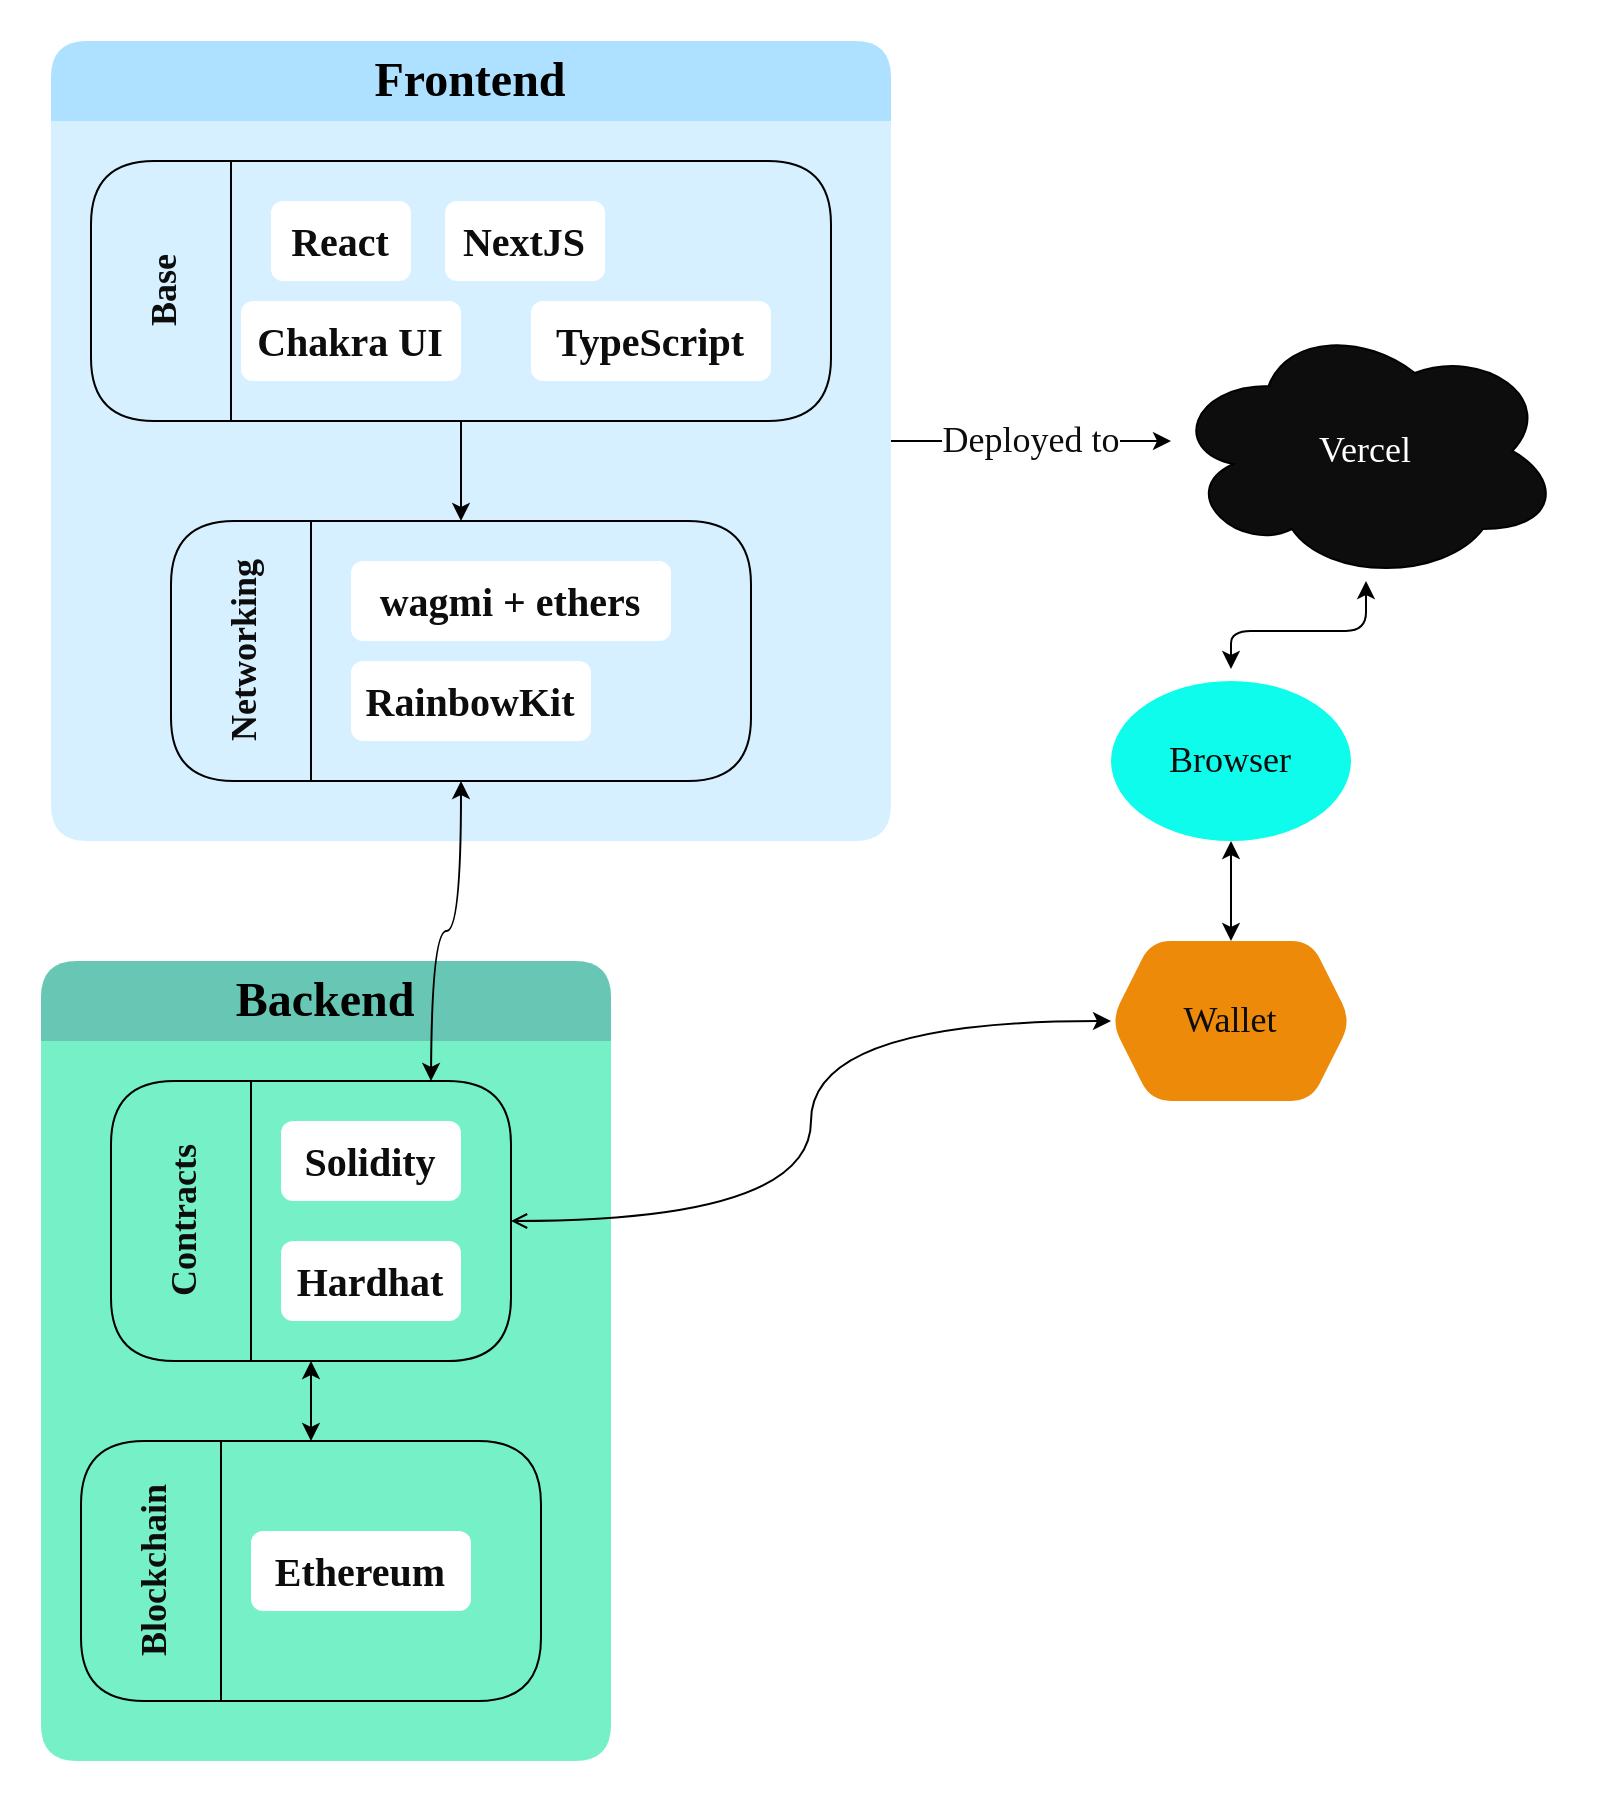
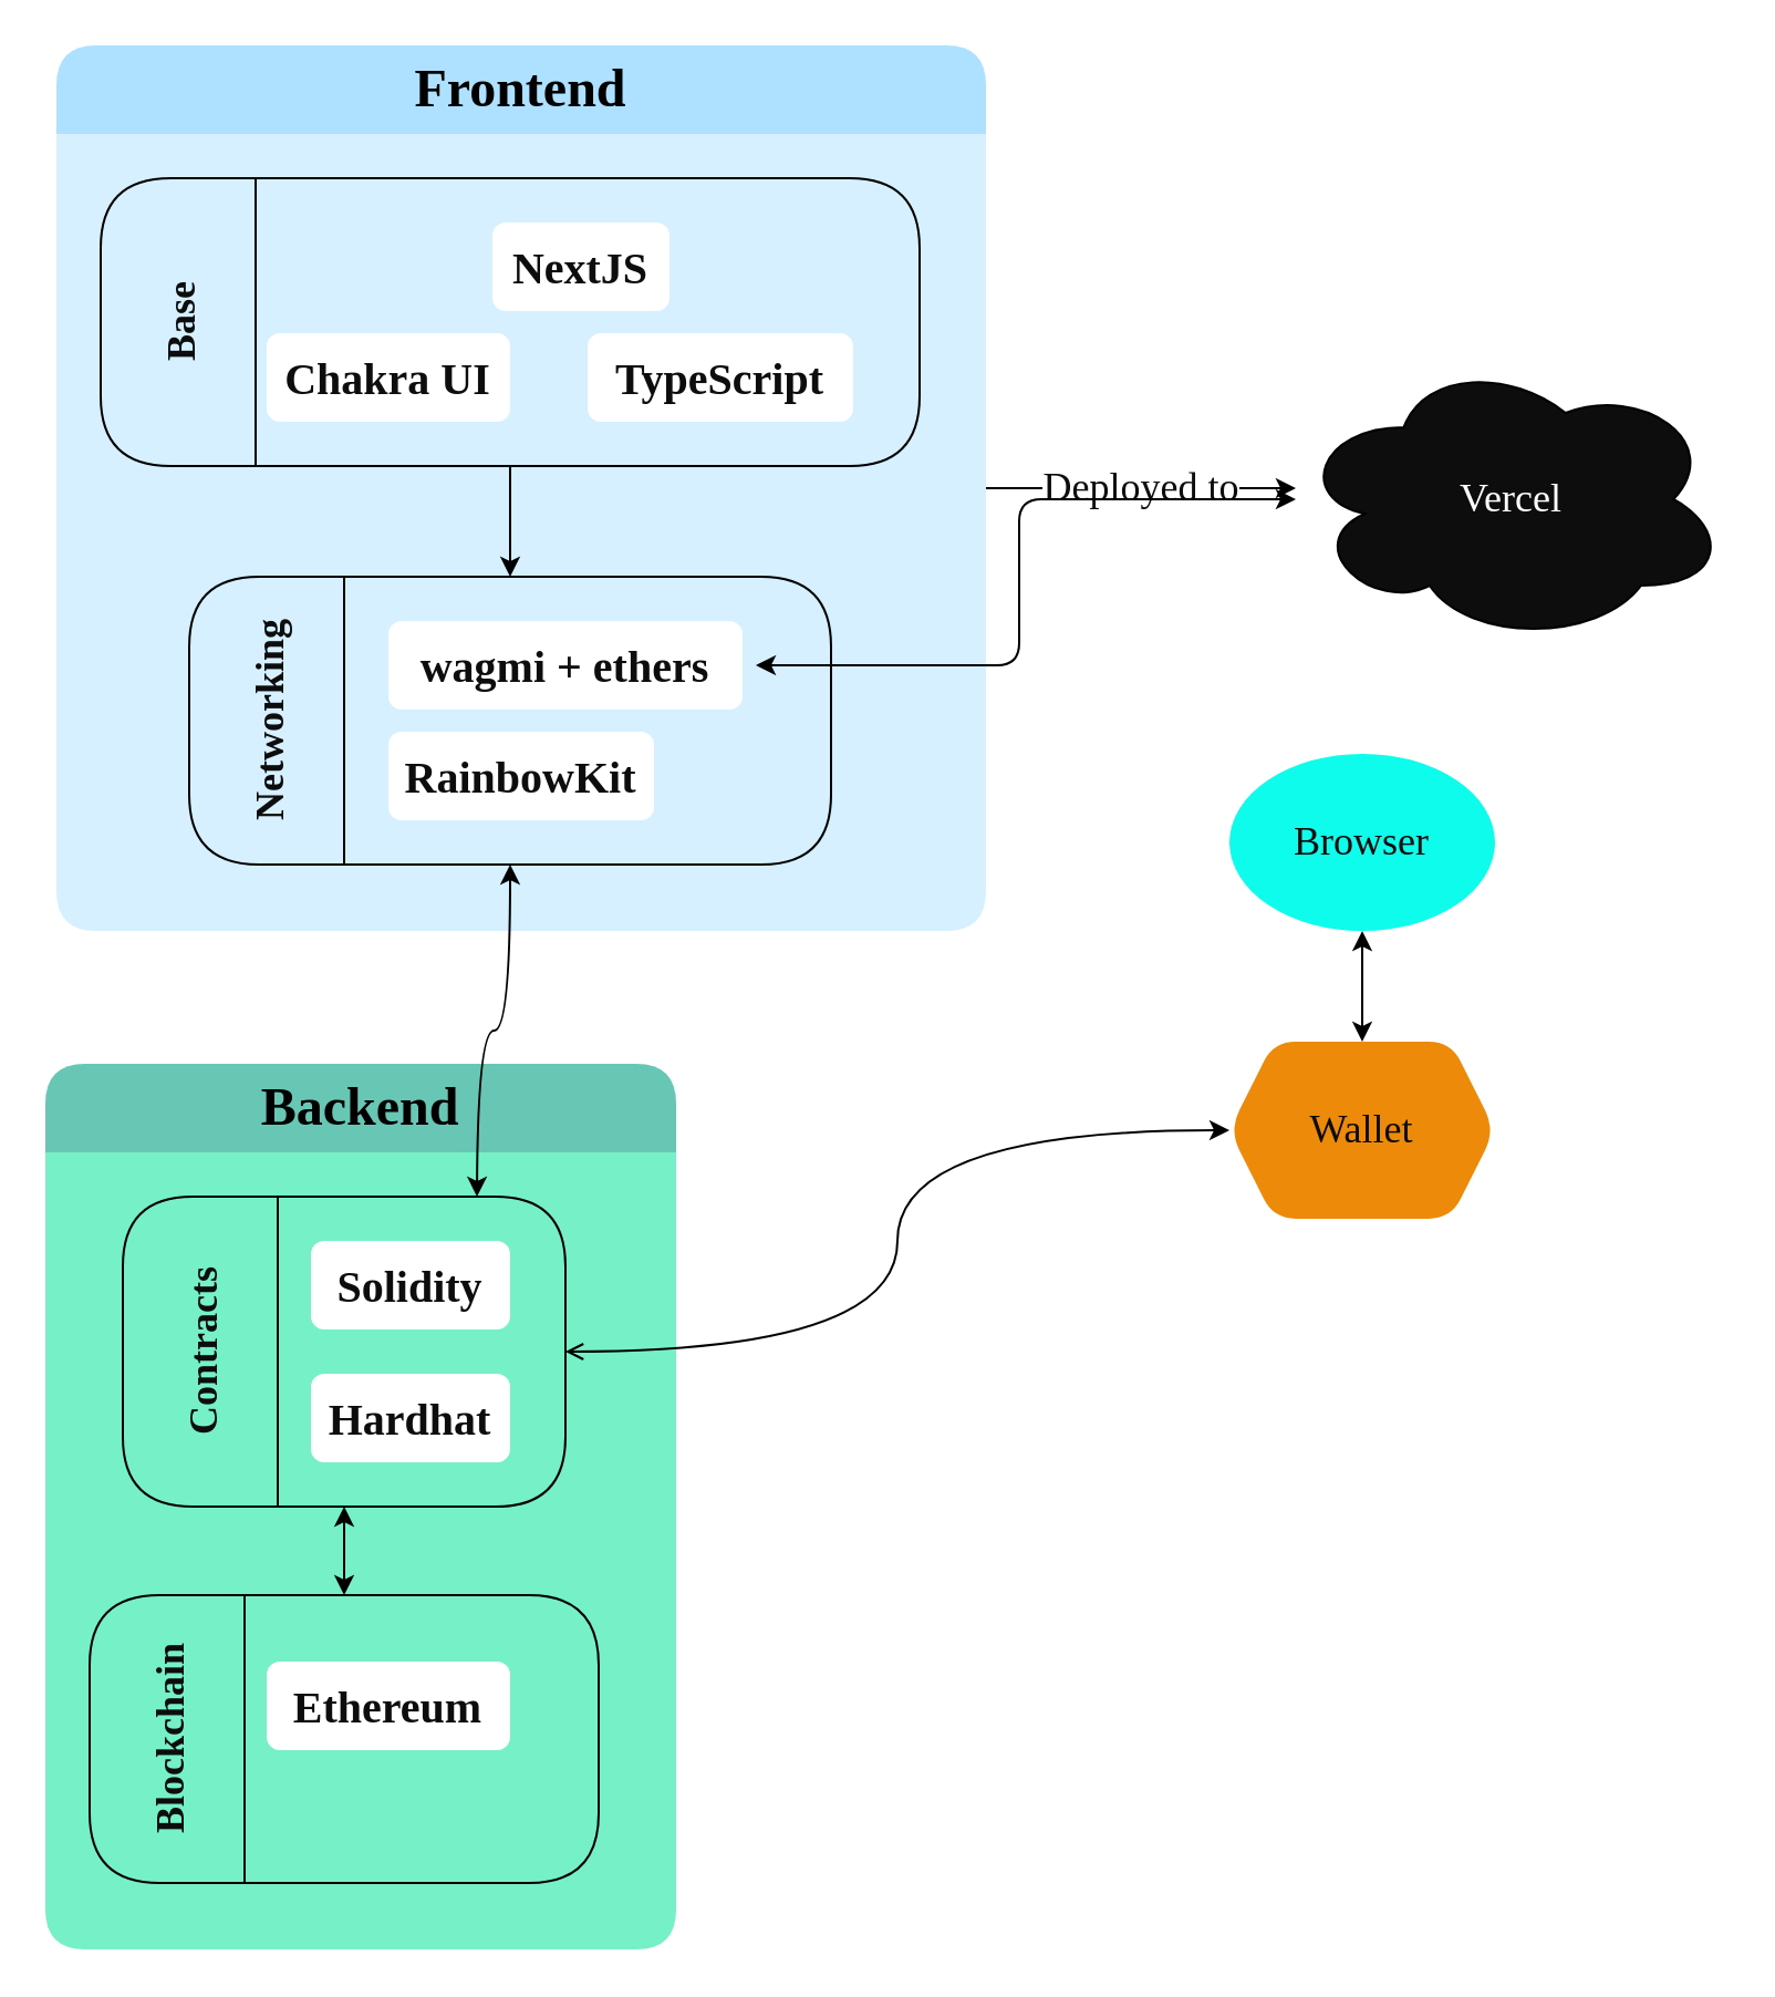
  <mxCell id="0" />
  <mxCell id="1" parent="0" />
  <mxCell id="2" value="Deployed to" style="edgeStyle=orthogonalEdgeStyle;rounded=0;orthogonalLoop=1;jettySize=auto;html=1;fontFamily=Sofia Sans;fontSource=https%3A%2F%2Ffonts.googleapis.com%2Fcss%3Ffamily%3DSofia%2BSans;fontSize=18;fontColor=#0D0D0D;" edge="1" parent="1" source="3"><mxGeometry relative="1" as="geometry"><mxPoint x="585" y="220" as="targetPoint" /></mxGeometry></mxCell>
  <mxCell id="3" value="Frontend" style="swimlane;whiteSpace=wrap;html=1;fillColor=#ADE1FF;swimlaneFillColor=#D6F0FF;strokeColor=none;swimlaneLine=0;fontFamily=Sofia Sans;fontSource=https%3A%2F%2Ffonts.googleapis.com%2Fcss%3Ffamily%3DSofia%2BSans;fontSize=24;startSize=40;movable=1;resizable=1;rotatable=1;deletable=1;editable=1;connectable=1;rounded=1;autosize=1;" vertex="1" parent="1"><mxGeometry x="25" y="20" width="420" height="400" as="geometry" /></mxCell>
  <mxCell id="4" value="&lt;font style=&quot;font-size: 18px;&quot;&gt;Base&lt;/font&gt;" style="swimlane;horizontal=0;whiteSpace=wrap;html=1;rounded=1;shadow=0;glass=0;comic=0;sketch=0;fontFamily=Sofia Sans;fontSource=https%3A%2F%2Ffonts.googleapis.com%2Fcss%3Ffamily%3DSofia%2BSans;fontSize=24;fontColor=#0D0D0D;fillColor=none;gradientColor=none;startSize=70;movable=1;resizable=1;rotatable=1;deletable=1;editable=1;connectable=1;" vertex="1" parent="3"><mxGeometry x="20" y="60" width="370" height="130" as="geometry" /></mxCell>
  <mxCell id="5" value="&lt;font color=&quot;#0d0d0d&quot;&gt;NextJS&lt;/font&gt;" style="rounded=1;whiteSpace=wrap;shadow=0;glass=0;sketch=0;fillColor=#FFFFFF;gradientColor=none;strokeColor=none;fontFamily=Sofia Sans;fontSource=https%3A%2F%2Ffonts.googleapis.com%2Fcss%3Ffamily%3DSofia%2BSans;fontSize=20;fontStyle=1;html=1;" vertex="1" parent="4"><mxGeometry x="177" y="20" width="80" height="40" as="geometry" /></mxCell>
- <mxCell id="6" value="&lt;font color=&quot;#0d0d0d&quot;&gt;React&lt;/font&gt;" style="rounded=1;whiteSpace=wrap;shadow=0;glass=0;sketch=0;fillColor=#FFFFFF;gradientColor=none;strokeColor=none;fontFamily=Sofia Sans;fontSource=https%3A%2F%2Ffonts.googleapis.com%2Fcss%3Ffamily%3DSofia%2BSans;fontSize=20;fontStyle=1;html=1;" vertex="1" parent="4"><mxGeometry x="90" y="20" width="70" height="40" as="geometry" /></mxCell>
  <mxCell id="7" value="&lt;font color=&quot;#0d0d0d&quot;&gt;Chakra UI&lt;/font&gt;" style="rounded=1;whiteSpace=wrap;shadow=0;glass=0;sketch=0;fillColor=#FFFFFF;gradientColor=none;strokeColor=none;fontFamily=Sofia Sans;fontSource=https%3A%2F%2Ffonts.googleapis.com%2Fcss%3Ffamily%3DSofia%2BSans;fontSize=20;fontStyle=1;html=1;" vertex="1" parent="4"><mxGeometry x="75" y="70" width="110" height="40" as="geometry" /></mxCell>
  <mxCell id="8" value="&lt;font color=&quot;#0d0d0d&quot;&gt;TypeScript&lt;br&gt;&lt;/font&gt;" style="rounded=1;whiteSpace=wrap;shadow=0;glass=0;sketch=0;fillColor=#FFFFFF;gradientColor=none;strokeColor=none;fontFamily=Sofia Sans;fontSource=https%3A%2F%2Ffonts.googleapis.com%2Fcss%3Ffamily%3DSofia%2BSans;fontSize=20;fontStyle=1;html=1;" vertex="1" parent="4"><mxGeometry x="220" y="70" width="120" height="40" as="geometry" /></mxCell>
  <mxCell id="9" value="&lt;font style=&quot;font-size: 18px;&quot;&gt;Networking&lt;/font&gt;" style="swimlane;horizontal=0;whiteSpace=wrap;html=1;rounded=1;shadow=0;glass=0;comic=0;sketch=0;fontFamily=Sofia Sans;fontSource=https%3A%2F%2Ffonts.googleapis.com%2Fcss%3Ffamily%3DSofia%2BSans;fontSize=24;fontColor=#0D0D0D;fillColor=none;gradientColor=none;startSize=70;movable=1;resizable=1;rotatable=1;deletable=1;editable=1;connectable=1;" vertex="1" parent="1"><mxGeometry x="85" y="260" width="290" height="130" as="geometry" /></mxCell>
  <mxCell id="10" value="&lt;font color=&quot;#0d0d0d&quot;&gt;wagmi + ethers&lt;br&gt;&lt;/font&gt;" style="rounded=1;whiteSpace=wrap;shadow=0;glass=0;sketch=0;fillColor=#FFFFFF;gradientColor=none;strokeColor=none;fontFamily=Sofia Sans;fontSource=https%3A%2F%2Ffonts.googleapis.com%2Fcss%3Ffamily%3DSofia%2BSans;fontSize=20;fontStyle=1;html=1;" vertex="1" parent="9"><mxGeometry x="90" y="20" width="160" height="40" as="geometry" /></mxCell>
  <mxCell id="11" value="&lt;font color=&quot;#0d0d0d&quot;&gt;RainbowKit&lt;br&gt;&lt;/font&gt;" style="rounded=1;whiteSpace=wrap;shadow=0;glass=0;sketch=0;fillColor=#FFFFFF;gradientColor=none;strokeColor=none;fontFamily=Sofia Sans;fontSource=https%3A%2F%2Ffonts.googleapis.com%2Fcss%3Ffamily%3DSofia%2BSans;fontSize=20;fontStyle=1;html=1;" vertex="1" parent="9"><mxGeometry x="90" y="70" width="120" height="40" as="geometry" /></mxCell>
  <mxCell id="12" style="edgeStyle=orthogonalEdgeStyle;rounded=0;orthogonalLoop=1;jettySize=auto;html=1;entryX=0.5;entryY=0;entryDx=0;entryDy=0;fontFamily=Sofia Sans;fontSource=https%3A%2F%2Ffonts.googleapis.com%2Fcss%3Ffamily%3DSofia%2BSans;fontSize=18;fontColor=#0D0D0D;" edge="1" parent="1" source="4" target="9"><mxGeometry relative="1" as="geometry" /></mxCell>
  <mxCell id="13" value="Backend" style="swimlane;whiteSpace=wrap;html=1;fillColor=#67C7B4;swimlaneFillColor=#75F0C7;strokeColor=none;swimlaneLine=0;fontFamily=Sofia Sans;fontSource=https%3A%2F%2Ffonts.googleapis.com%2Fcss%3Ffamily%3DSofia%2BSans;fontSize=24;startSize=40;movable=1;resizable=1;rotatable=1;deletable=1;editable=1;connectable=1;rounded=1;autosize=1;" vertex="1" parent="1"><mxGeometry x="20" y="480" width="285" height="400" as="geometry" /></mxCell>
  <mxCell id="14" value="&lt;font style=&quot;font-size: 18px;&quot;&gt;Contracts&lt;/font&gt;" style="swimlane;horizontal=0;whiteSpace=wrap;html=1;rounded=1;shadow=0;glass=0;comic=0;sketch=0;fontFamily=Sofia Sans;fontSource=https%3A%2F%2Ffonts.googleapis.com%2Fcss%3Ffamily%3DSofia%2BSans;fontSize=24;fontColor=#0D0D0D;fillColor=none;gradientColor=none;startSize=70;movable=1;resizable=1;rotatable=1;deletable=1;editable=1;connectable=1;" vertex="1" parent="13"><mxGeometry x="35" y="60" width="200" height="140" as="geometry" /></mxCell>
  <mxCell id="15" value="&lt;font color=&quot;#0d0d0d&quot;&gt;Hardhat&lt;/font&gt;" style="rounded=1;whiteSpace=wrap;shadow=0;glass=0;sketch=0;fillColor=#FFFFFF;gradientColor=none;strokeColor=none;fontFamily=Sofia Sans;fontSource=https%3A%2F%2Ffonts.googleapis.com%2Fcss%3Ffamily%3DSofia%2BSans;fontSize=20;fontStyle=1;html=1;" vertex="1" parent="14"><mxGeometry x="85" y="80" width="90" height="40" as="geometry" /></mxCell>
  <mxCell id="16" value="&lt;font color=&quot;#0d0d0d&quot;&gt;Solidity&lt;/font&gt;" style="rounded=1;whiteSpace=wrap;shadow=0;glass=0;sketch=0;fillColor=#FFFFFF;gradientColor=none;strokeColor=none;fontFamily=Sofia Sans;fontSource=https%3A%2F%2Ffonts.googleapis.com%2Fcss%3Ffamily%3DSofia%2BSans;fontSize=20;fontStyle=1;html=1;" vertex="1" parent="14"><mxGeometry x="85" y="20" width="90" height="40" as="geometry" /></mxCell>
  <mxCell id="17" value="&lt;font style=&quot;font-size: 18px;&quot;&gt;Blockchain&lt;/font&gt;" style="swimlane;horizontal=0;whiteSpace=wrap;html=1;rounded=1;shadow=0;glass=0;comic=0;sketch=0;fontFamily=Sofia Sans;fontSource=https%3A%2F%2Ffonts.googleapis.com%2Fcss%3Ffamily%3DSofia%2BSans;fontSize=24;fontColor=#0D0D0D;fillColor=none;gradientColor=none;startSize=70;movable=1;resizable=1;rotatable=1;deletable=1;editable=1;connectable=1;" vertex="1" parent="13"><mxGeometry x="20" y="240" width="230" height="130" as="geometry" /></mxCell>
- <mxCell id="18" value="&lt;font color=&quot;#0d0d0d&quot;&gt;Ethereum&lt;br&gt;&lt;/font&gt;" style="rounded=1;whiteSpace=wrap;shadow=0;glass=0;sketch=0;fillColor=#FFFFFF;gradientColor=none;strokeColor=none;fontFamily=Sofia Sans;fontSource=https%3A%2F%2Ffonts.googleapis.com%2Fcss%3Ffamily%3DSofia%2BSans;fontSize=20;fontStyle=1;html=1;" vertex="1" parent="17"><mxGeometry x="85" y="45" width="110" height="40" as="geometry" /></mxCell>
+ <mxCell id="18" value="&lt;font color=&quot;#0d0d0d&quot;&gt;Ethereum&lt;br&gt;&lt;/font&gt;" style="rounded=1;whiteSpace=wrap;shadow=0;glass=0;sketch=0;fillColor=#FFFFFF;gradientColor=none;strokeColor=none;fontFamily=Sofia Sans;fontSource=https%3A%2F%2Ffonts.googleapis.com%2Fcss%3Ffamily%3DSofia%2BSans;fontSize=20;fontStyle=1;html=1;" vertex="1" parent="17"><mxGeometry x="80" y="30" width="110" height="40" as="geometry" /></mxCell>
  <mxCell id="19" style="edgeStyle=orthogonalEdgeStyle;orthogonalLoop=1;jettySize=auto;html=1;entryX=0.5;entryY=0;entryDx=0;entryDy=0;fontFamily=Sofia Sans;fontSource=https%3A%2F%2Ffonts.googleapis.com%2Fcss%3Ffamily%3DSofia%2BSans;fontSize=18;fontColor=#0D0D0D;targetPerimeterSpacing=6;startArrow=classic;startFill=1;strokeColor=default;curved=1;" edge="1" parent="13" source="14" target="17"><mxGeometry relative="1" as="geometry" /></mxCell>
- <mxCell id="20" style="edgeStyle=orthogonalEdgeStyle;rounded=1;orthogonalLoop=1;jettySize=auto;html=1;fontFamily=Sofia Sans;fontSource=https%3A%2F%2Ffonts.googleapis.com%2Fcss%3Ffamily%3DSofia%2BSans;fontSize=18;fontColor=#0D0D0D;endArrow=classic;endFill=1;startArrow=classic;startFill=1;targetPerimeterSpacing=6;sourcePerimeterSpacing=0;" edge="1" parent="1" source="21" target="22"><mxGeometry relative="1" as="geometry" /></mxCell>
+ <mxCell id="20" style="edgeStyle=orthogonalEdgeStyle;rounded=1;orthogonalLoop=1;jettySize=auto;html=1;fontFamily=Sofia Sans;fontSource=https%3A%2F%2Ffonts.googleapis.com%2Fcss%3Ffamily%3DSofia%2BSans;fontSize=18;fontColor=#0D0D0D;endArrow=classic;endFill=1;startArrow=classic;startFill=1;targetPerimeterSpacing=6;sourcePerimeterSpacing=0;" edge="1" parent="1" source="21" target="10"><mxGeometry relative="1" as="geometry" /></mxCell>
  <mxCell id="21" value="Vercel" style="ellipse;shape=cloud;whiteSpace=wrap;html=1;rounded=1;shadow=0;glass=0;comic=0;sketch=0;fontFamily=Sofia Sans;fontSource=https%3A%2F%2Ffonts.googleapis.com%2Fcss%3Ffamily%3DSofia%2BSans;fontSize=18;fontColor=#FFFFFF;fillColor=#0D0D0D;gradientColor=none;" vertex="1" parent="1"><mxGeometry x="585" y="160" width="195" height="130" as="geometry" /></mxCell>
  <mxCell id="22" value="Browser" style="ellipse;whiteSpace=wrap;html=1;rounded=1;shadow=0;glass=0;comic=0;sketch=0;fontFamily=Sofia Sans;fontSource=https%3A%2F%2Ffonts.googleapis.com%2Fcss%3Ffamily%3DSofia%2BSans;fontSize=18;fontColor=#0D0D0D;fillColor=#0DFCEC;gradientColor=none;strokeColor=none;" vertex="1" parent="1"><mxGeometry x="555" y="340" width="120" height="80" as="geometry" /></mxCell>
  <mxCell id="23" style="edgeStyle=orthogonalEdgeStyle;curved=1;orthogonalLoop=1;jettySize=auto;html=1;entryX=0.5;entryY=1;entryDx=0;entryDy=0;fontFamily=Sofia Sans;fontSource=https%3A%2F%2Ffonts.googleapis.com%2Fcss%3Ffamily%3DSofia%2BSans;fontSize=18;fontColor=#0D0D0D;startArrow=classic;startFill=1;endArrow=classic;endFill=1;sourcePerimeterSpacing=0;targetPerimeterSpacing=6;" edge="1" parent="1" source="25" target="22"><mxGeometry relative="1" as="geometry" /></mxCell>
  <mxCell id="24" style="edgeStyle=orthogonalEdgeStyle;curved=1;orthogonalLoop=1;jettySize=auto;html=1;entryX=1;entryY=0.5;entryDx=0;entryDy=0;fontFamily=Sofia Sans;fontSource=https%3A%2F%2Ffonts.googleapis.com%2Fcss%3Ffamily%3DSofia%2BSans;fontSize=18;fontColor=#0D0D0D;startArrow=classic;startFill=1;endArrow=open;endFill=1;sourcePerimeterSpacing=0;targetPerimeterSpacing=6;" edge="1" parent="1" source="25" target="14"><mxGeometry relative="1" as="geometry" /></mxCell>
  <mxCell id="25" value="Wallet" style="shape=hexagon;perimeter=hexagonPerimeter2;whiteSpace=wrap;html=1;fixedSize=1;rounded=1;shadow=0;glass=0;comic=0;sketch=0;fontFamily=Sofia Sans;fontSource=https%3A%2F%2Ffonts.googleapis.com%2Fcss%3Ffamily%3DSofia%2BSans;fontSize=18;fontColor=#0D0D0D;fillColor=#ED8A09;gradientColor=none;strokeColor=none;" vertex="1" parent="1"><mxGeometry x="555" y="470" width="120" height="80" as="geometry" /></mxCell>
  <mxCell id="26" style="edgeStyle=orthogonalEdgeStyle;curved=1;orthogonalLoop=1;jettySize=auto;html=1;strokeColor=default;fontFamily=Sofia Sans;fontSource=https%3A%2F%2Ffonts.googleapis.com%2Fcss%3Ffamily%3DSofia%2BSans;fontSize=18;fontColor=#12EDFC;startArrow=classic;startFill=1;endArrow=classic;endFill=1;sourcePerimeterSpacing=0;targetPerimeterSpacing=6;" edge="1" parent="1" source="9"><mxGeometry relative="1" as="geometry"><mxPoint x="215" y="540" as="targetPoint" /></mxGeometry></mxCell>
